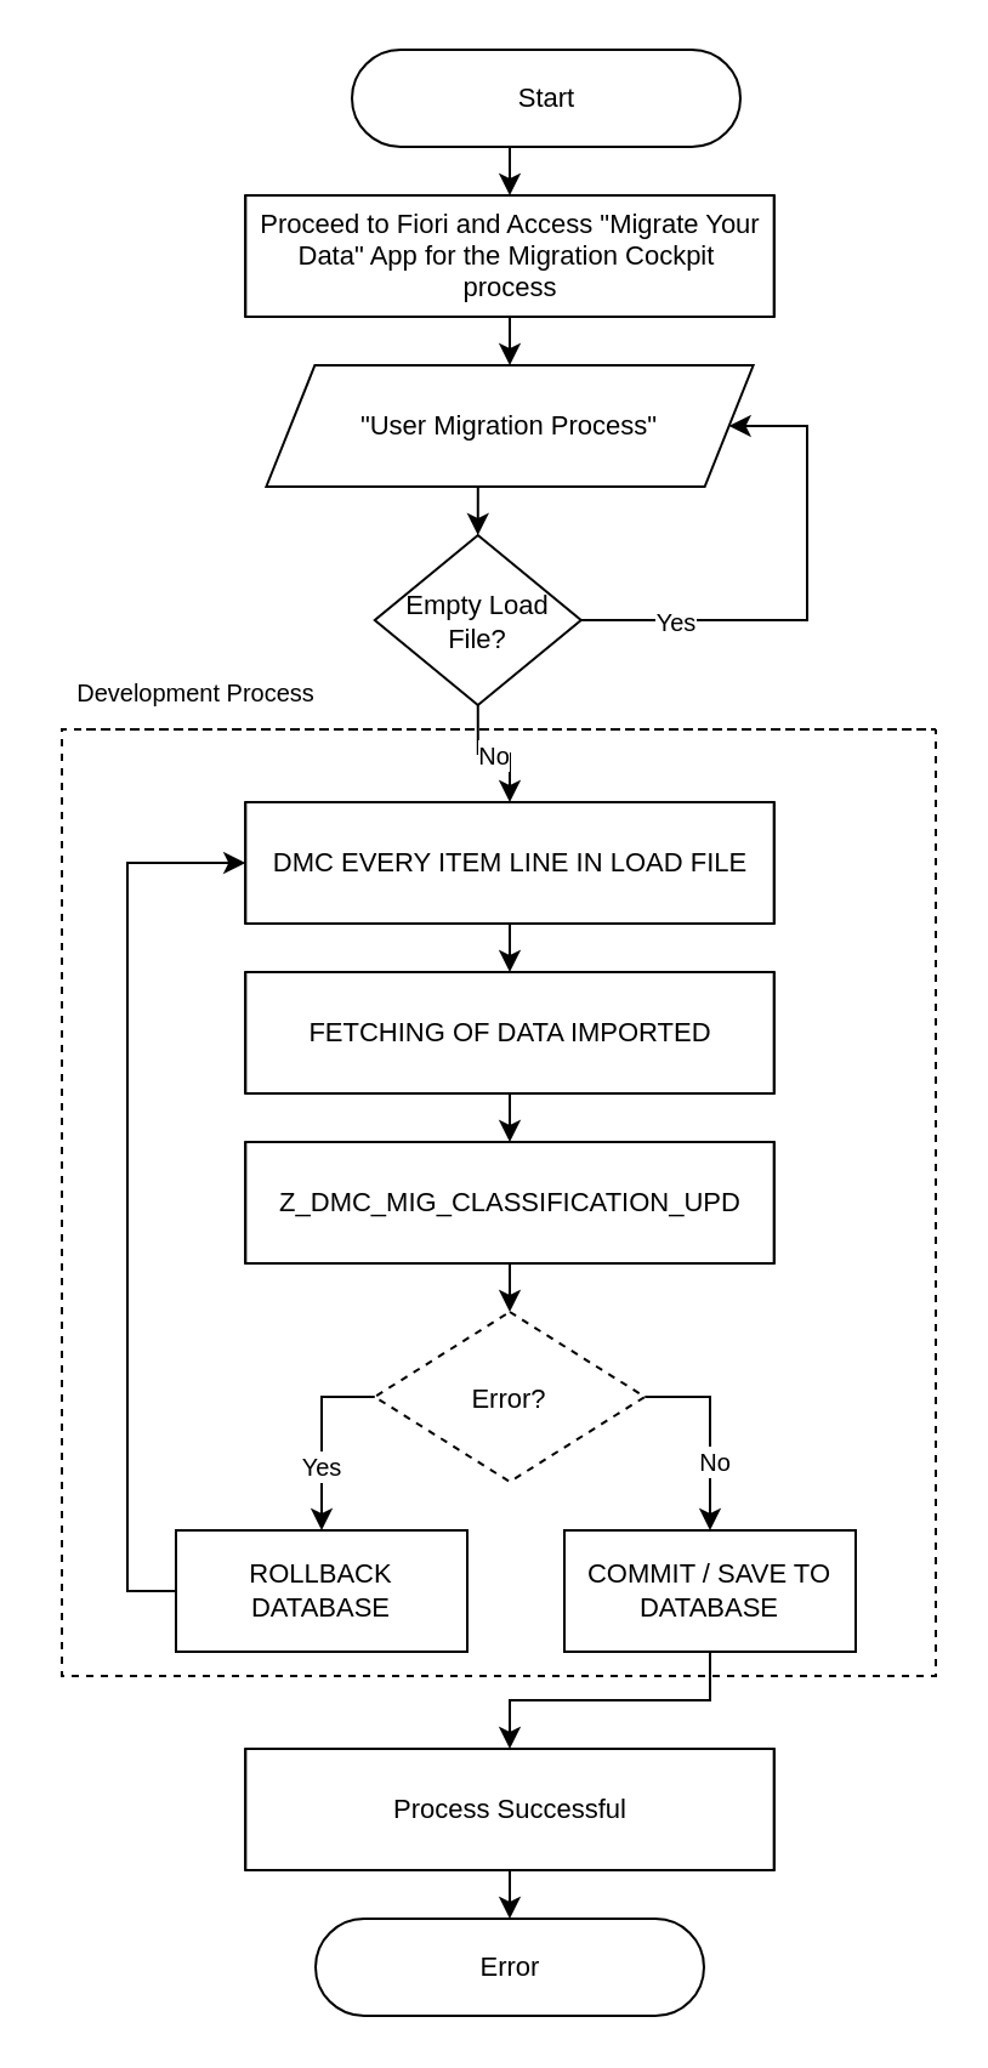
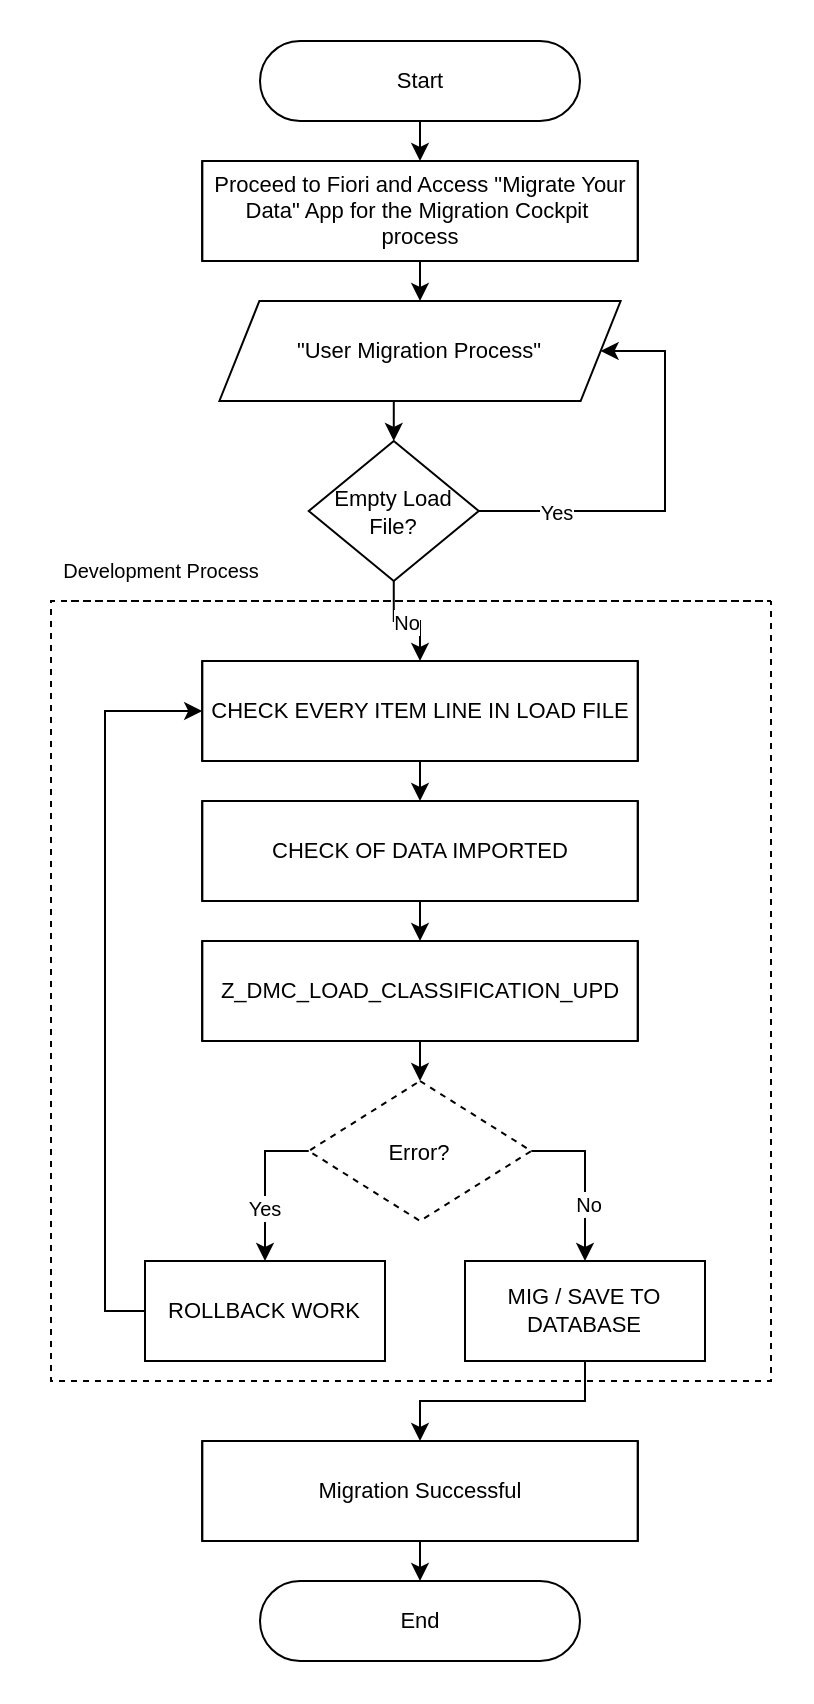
  <mxCell id="0" />
  <mxCell id="1" parent="0" />
  <mxCell id="2" style="edgeStyle=orthogonalEdgeStyle;rounded=0;orthogonalLoop=1;jettySize=auto;html=1;exitX=0.5;exitY=0.5;exitDx=0;exitDy=20;exitPerimeter=0;entryX=0.5;entryY=0;entryDx=0;entryDy=0;" edge="1" parent="1" source="3" target="29"><mxGeometry relative="1" as="geometry" /></mxCell>
- <mxCell id="3" value="Start" style="html=1;dashed=0;whiteSpace=wrap;shape=mxgraph.dfd.start;fontSize=11;" vertex="1" parent="1"><mxGeometry x="144.5" y="20" width="160" height="40" as="geometry" /></mxCell>
+ <mxCell id="3" value="Start" style="html=1;dashed=0;whiteSpace=wrap;shape=mxgraph.dfd.start;fontSize=11;" vertex="1" parent="1"><mxGeometry x="129.5" y="20" width="160" height="40" as="geometry" /></mxCell>
  <mxCell id="4" style="edgeStyle=orthogonalEdgeStyle;rounded=0;orthogonalLoop=1;jettySize=auto;html=1;exitX=0.5;exitY=1;exitDx=0;exitDy=0;entryX=0.5;entryY=0;entryDx=0;entryDy=0;" edge="1" parent="1" source="5" target="10"><mxGeometry relative="1" as="geometry" /></mxCell>
  <mxCell id="5" value="&quot;User Migration Process&quot;" style="shape=parallelogram;perimeter=parallelogramPerimeter;whiteSpace=wrap;html=1;fixedSize=1;fontSize=11;" vertex="1" parent="1"><mxGeometry x="109.19" y="150" width="200.62" height="50" as="geometry" /></mxCell>
  <mxCell id="6" style="edgeStyle=orthogonalEdgeStyle;rounded=0;orthogonalLoop=1;jettySize=auto;html=1;exitX=1;exitY=0.5;exitDx=0;exitDy=0;entryX=1;entryY=0.5;entryDx=0;entryDy=0;" edge="1" parent="1" source="10" target="5"><mxGeometry relative="1" as="geometry"><Array as="points"><mxPoint x="332" y="255" /><mxPoint x="332" y="175" /></Array></mxGeometry></mxCell>
  <mxCell id="7" value="&lt;font style=&quot;font-size: 10px;&quot;&gt;Yes&lt;/font&gt;" style="edgeLabel;html=1;align=center;verticalAlign=middle;resizable=0;points=[];" vertex="1" connectable="0" parent="6"><mxGeometry x="-0.618" relative="1" as="geometry"><mxPoint as="offset" /></mxGeometry></mxCell>
  <mxCell id="8" style="edgeStyle=orthogonalEdgeStyle;rounded=0;orthogonalLoop=1;jettySize=auto;html=1;exitX=0.5;exitY=1;exitDx=0;exitDy=0;entryX=0.5;entryY=0;entryDx=0;entryDy=0;" edge="1" parent="1" source="10" target="12"><mxGeometry relative="1" as="geometry" /></mxCell>
  <mxCell id="9" value="&lt;font style=&quot;font-size: 10px;&quot;&gt;No&lt;/font&gt;" style="edgeLabel;html=1;align=center;verticalAlign=middle;resizable=0;points=[];" vertex="1" connectable="0" parent="8"><mxGeometry x="-0.033" relative="1" as="geometry"><mxPoint as="offset" /></mxGeometry></mxCell>
  <mxCell id="10" value="Empty Load File?" style="rhombus;whiteSpace=wrap;html=1;fontSize=11;spacingTop=2;" vertex="1" parent="1"><mxGeometry x="153.88" y="220" width="85" height="70" as="geometry" /></mxCell>
  <mxCell id="11" style="edgeStyle=orthogonalEdgeStyle;rounded=0;orthogonalLoop=1;jettySize=auto;html=1;exitX=0.5;exitY=1;exitDx=0;exitDy=0;entryX=0.5;entryY=0;entryDx=0;entryDy=0;" edge="1" parent="1" source="12" target="14"><mxGeometry relative="1" as="geometry" /></mxCell>
- <mxCell id="12" value="DMC EVERY ITEM LINE IN LOAD FILE" style="shape=process;whiteSpace=wrap;html=1;backgroundOutline=1;fontSize=11;size=0;" vertex="1" parent="1"><mxGeometry x="100.6" y="330" width="217.81" height="50" as="geometry" /></mxCell>
+ <mxCell id="12" value="CHECK EVERY ITEM LINE IN LOAD FILE" style="shape=process;whiteSpace=wrap;html=1;backgroundOutline=1;fontSize=11;size=0;" vertex="1" parent="1"><mxGeometry x="100.6" y="330" width="217.81" height="50" as="geometry" /></mxCell>
  <mxCell id="13" style="edgeStyle=orthogonalEdgeStyle;rounded=0;orthogonalLoop=1;jettySize=auto;html=1;exitX=0.5;exitY=1;exitDx=0;exitDy=0;entryX=0.5;entryY=0;entryDx=0;entryDy=0;" edge="1" parent="1" source="14" target="16"><mxGeometry relative="1" as="geometry" /></mxCell>
- <mxCell id="14" value="FETCHING OF DATA IMPORTED" style="shape=process;whiteSpace=wrap;html=1;backgroundOutline=1;fontSize=11;size=0;" vertex="1" parent="1"><mxGeometry x="100.6" y="400" width="217.81" height="50" as="geometry" /></mxCell>
+ <mxCell id="14" value="CHECK OF DATA IMPORTED" style="shape=process;whiteSpace=wrap;html=1;backgroundOutline=1;fontSize=11;size=0;" vertex="1" parent="1"><mxGeometry x="100.6" y="400" width="217.81" height="50" as="geometry" /></mxCell>
  <mxCell id="15" style="edgeStyle=orthogonalEdgeStyle;rounded=0;orthogonalLoop=1;jettySize=auto;html=1;exitX=0.5;exitY=1;exitDx=0;exitDy=0;entryX=0.5;entryY=0;entryDx=0;entryDy=0;" edge="1" parent="1" source="16" target="21"><mxGeometry relative="1" as="geometry" /></mxCell>
- <mxCell id="16" value="Z_DMC_MIG_CLASSIFICATION_UPD" style="shape=process;whiteSpace=wrap;html=1;backgroundOutline=1;fontSize=11;size=0;" vertex="1" parent="1"><mxGeometry x="100.6" y="470" width="217.81" height="50" as="geometry" /></mxCell>
+ <mxCell id="16" value="Z_DMC_LOAD_CLASSIFICATION_UPD" style="shape=process;whiteSpace=wrap;html=1;backgroundOutline=1;fontSize=11;size=0;" vertex="1" parent="1"><mxGeometry x="100.6" y="470" width="217.81" height="50" as="geometry" /></mxCell>
  <mxCell id="17" style="edgeStyle=orthogonalEdgeStyle;rounded=0;orthogonalLoop=1;jettySize=auto;html=1;entryX=0.5;entryY=0;entryDx=0;entryDy=0;" edge="1" parent="1" source="21" target="23"><mxGeometry relative="1" as="geometry"><Array as="points"><mxPoint x="132" y="575" /></Array></mxGeometry></mxCell>
  <mxCell id="18" value="&lt;font style=&quot;font-size: 10px;&quot;&gt;Yes&lt;/font&gt;" style="edgeLabel;html=1;align=center;verticalAlign=middle;resizable=0;points=[];" vertex="1" connectable="0" parent="17"><mxGeometry x="0.298" y="-1" relative="1" as="geometry"><mxPoint as="offset" /></mxGeometry></mxCell>
  <mxCell id="19" style="edgeStyle=orthogonalEdgeStyle;rounded=0;orthogonalLoop=1;jettySize=auto;html=1;exitX=1;exitY=0.5;exitDx=0;exitDy=0;entryX=0.5;entryY=0;entryDx=0;entryDy=0;" edge="1" parent="1" source="21" target="25"><mxGeometry relative="1" as="geometry" /></mxCell>
  <mxCell id="20" value="&lt;font style=&quot;font-size: 10px;&quot;&gt;No&lt;/font&gt;" style="edgeLabel;html=1;align=center;verticalAlign=middle;resizable=0;points=[];" vertex="1" connectable="0" parent="19"><mxGeometry x="0.292" y="1" relative="1" as="geometry"><mxPoint as="offset" /></mxGeometry></mxCell>
  <mxCell id="21" value="Error?" style="rhombus;whiteSpace=wrap;html=1;fontSize=11;spacingTop=2;dashed=1;" vertex="1" parent="1"><mxGeometry x="153.88" y="540" width="111.25" height="70" as="geometry" /></mxCell>
  <mxCell id="22" style="edgeStyle=orthogonalEdgeStyle;rounded=0;orthogonalLoop=1;jettySize=auto;html=1;exitX=0;exitY=0.5;exitDx=0;exitDy=0;entryX=0;entryY=0.5;entryDx=0;entryDy=0;" edge="1" parent="1" source="23" target="12"><mxGeometry relative="1" as="geometry" /></mxCell>
- <mxCell id="23" value="ROLLBACK DATABASE" style="shape=process;whiteSpace=wrap;html=1;backgroundOutline=1;fontSize=11;size=0;" vertex="1" parent="1"><mxGeometry x="72" y="630" width="120" height="50" as="geometry" /></mxCell>
+ <mxCell id="23" value="ROLLBACK WORK" style="shape=process;whiteSpace=wrap;html=1;backgroundOutline=1;fontSize=11;size=0;" vertex="1" parent="1"><mxGeometry x="72" y="630" width="120" height="50" as="geometry" /></mxCell>
  <mxCell id="24" style="edgeStyle=orthogonalEdgeStyle;rounded=0;orthogonalLoop=1;jettySize=auto;html=1;exitX=0.5;exitY=1;exitDx=0;exitDy=0;entryX=0.5;entryY=0;entryDx=0;entryDy=0;" edge="1" parent="1" source="25" target="26"><mxGeometry relative="1" as="geometry" /></mxCell>
- <mxCell id="25" value="COMMIT / SAVE TO DATABASE" style="shape=process;whiteSpace=wrap;html=1;backgroundOutline=1;fontSize=11;size=0;" vertex="1" parent="1"><mxGeometry x="232" y="630" width="120" height="50" as="geometry" /></mxCell>
- <mxCell id="26" value="Process Successful" style="shape=process;whiteSpace=wrap;html=1;backgroundOutline=1;fontSize=11;size=0;" vertex="1" parent="1"><mxGeometry x="100.6" y="720" width="217.81" height="50" as="geometry" /></mxCell>
- <mxCell id="27" value="Error" style="html=1;dashed=0;whiteSpace=wrap;shape=mxgraph.dfd.start;fontSize=11;" vertex="1" parent="1"><mxGeometry x="129.5" y="790" width="160" height="40" as="geometry" /></mxCell>
+ <mxCell id="25" value="MIG / SAVE TO DATABASE" style="shape=process;whiteSpace=wrap;html=1;backgroundOutline=1;fontSize=11;size=0;" vertex="1" parent="1"><mxGeometry x="232" y="630" width="120" height="50" as="geometry" /></mxCell>
+ <mxCell id="26" value="Migration Successful" style="shape=process;whiteSpace=wrap;html=1;backgroundOutline=1;fontSize=11;size=0;" vertex="1" parent="1"><mxGeometry x="100.6" y="720" width="217.81" height="50" as="geometry" /></mxCell>
+ <mxCell id="27" value="End" style="html=1;dashed=0;whiteSpace=wrap;shape=mxgraph.dfd.start;fontSize=11;" vertex="1" parent="1"><mxGeometry x="129.5" y="790" width="160" height="40" as="geometry" /></mxCell>
  <mxCell id="28" style="edgeStyle=orthogonalEdgeStyle;rounded=0;orthogonalLoop=1;jettySize=auto;html=1;exitX=0.5;exitY=1;exitDx=0;exitDy=0;entryX=0.5;entryY=0;entryDx=0;entryDy=0;" edge="1" parent="1" source="29" target="5"><mxGeometry relative="1" as="geometry" /></mxCell>
  <mxCell id="29" value="Proceed to Fiori and Access &quot;Migrate Your Data&quot; App for the Migration Cockpit&amp;nbsp;&lt;div&gt;process&lt;/div&gt;" style="shape=process;whiteSpace=wrap;html=1;backgroundOutline=1;fontSize=11;size=0;" vertex="1" parent="1"><mxGeometry x="100.6" y="80" width="217.81" height="50" as="geometry" /></mxCell>
  <mxCell id="30" style="edgeStyle=orthogonalEdgeStyle;rounded=0;orthogonalLoop=1;jettySize=auto;html=1;exitX=0.5;exitY=1;exitDx=0;exitDy=0;entryX=0.5;entryY=0.5;entryDx=0;entryDy=-20;entryPerimeter=0;" edge="1" parent="1" source="26" target="27"><mxGeometry relative="1" as="geometry" /></mxCell>
  <mxCell id="31" value="" style="endArrow=none;dashed=1;html=1;rounded=0;" edge="1" parent="1"><mxGeometry width="50" height="50" relative="1" as="geometry"><mxPoint x="35" y="300" as="sourcePoint" /><mxPoint x="385" y="300" as="targetPoint" /><Array as="points"><mxPoint x="385" y="300" /><mxPoint x="25" y="300" /><mxPoint x="25" y="500" /><mxPoint x="25" y="690" /><mxPoint x="385" y="690" /></Array></mxGeometry></mxCell>
  <mxCell id="32" value="Development Process" style="text;html=1;align=center;verticalAlign=middle;resizable=0;points=[];autosize=1;strokeColor=none;fillColor=none;fontSize=10;" vertex="1" parent="1"><mxGeometry x="20" y="270" width="120" height="30" as="geometry" /></mxCell>
